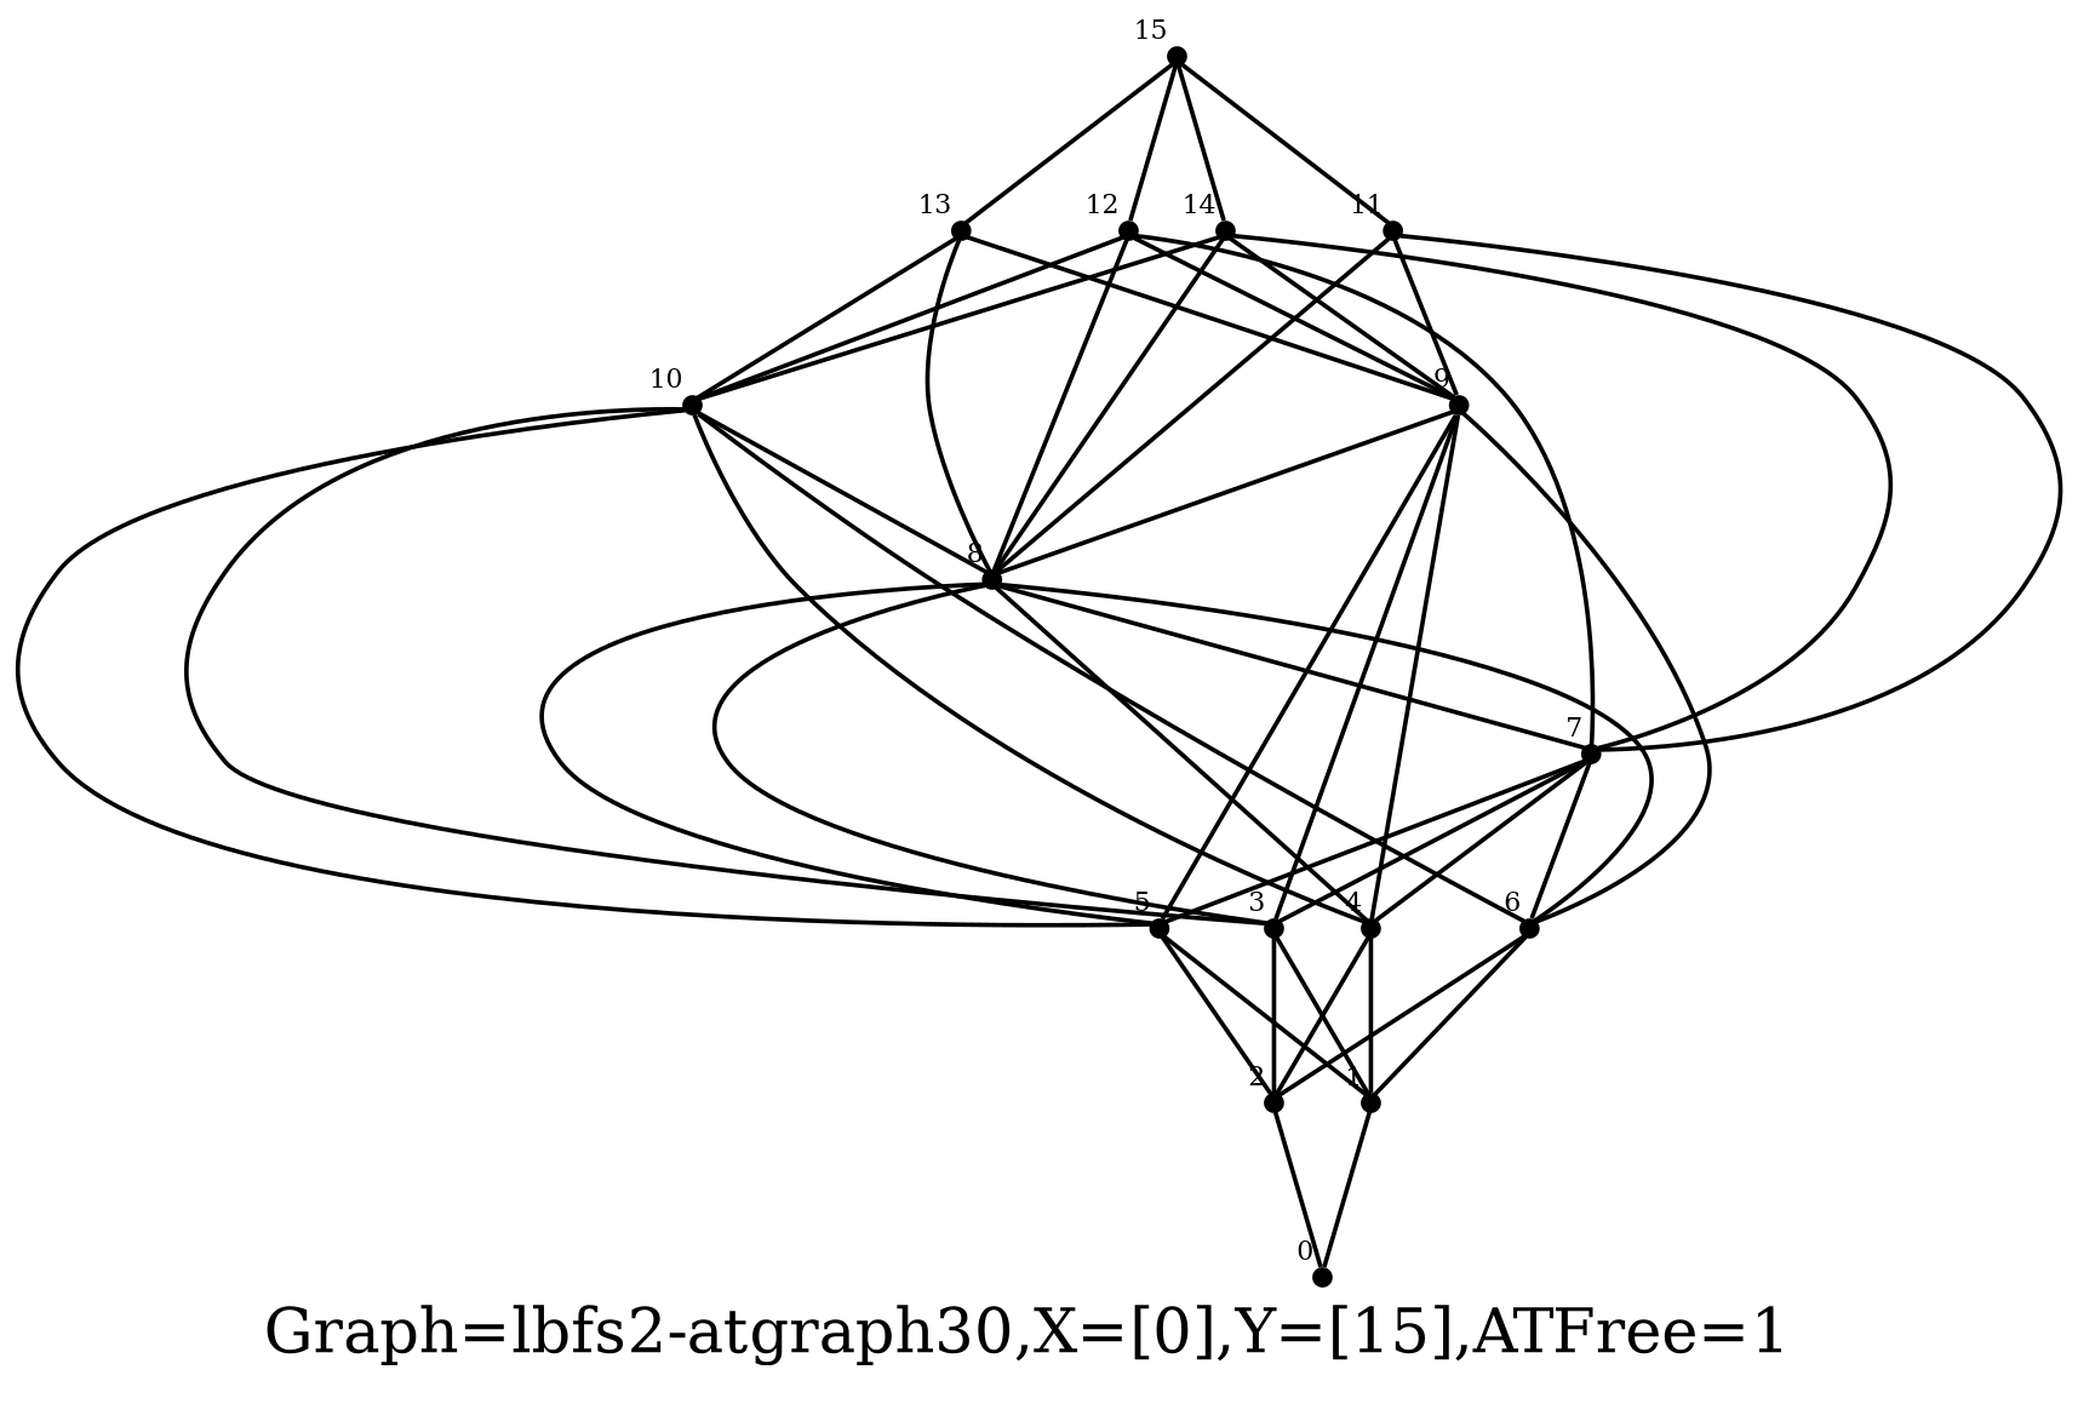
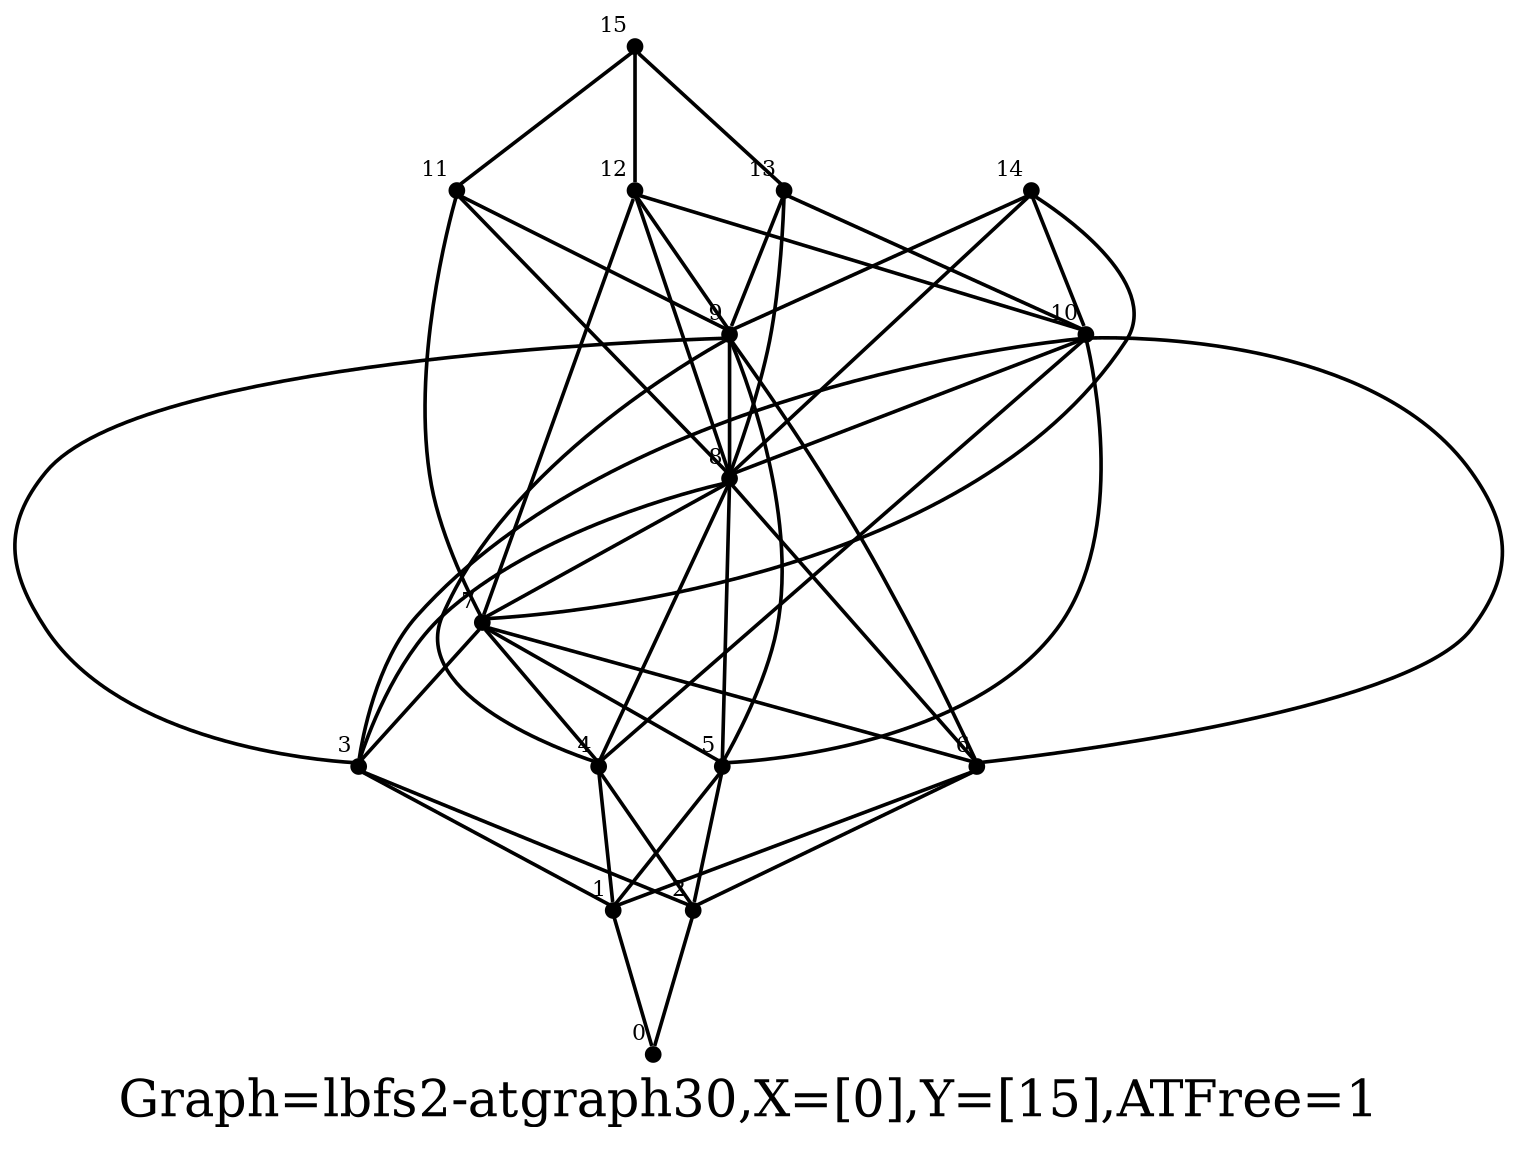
  graph {
    label="Graph=lbfs2-atgraph30,X=[0],Y=[15],ATFree=1 "
    labelloc=bottom
    node [fontsize=6 shape=point]
    0 [xlabel=0]
    1 [xlabel=1]
    2 [xlabel=2]
    3 [xlabel=3]
    4 [xlabel=4]
    5 [xlabel=5]
    6 [xlabel=6]
    7 [xlabel=7]
    8 [xlabel=8]
    9 [xlabel=9]
    10 [xlabel=10]
    11 [xlabel=11]
    12 [xlabel=12]
    13 [xlabel=13]
    14 [xlabel=14]
    15 [xlabel=15]
    1 -- 0
    2 -- 0
    3 -- 1
    3 -- 2
    4 -- 1
    4 -- 2
    5 -- 1
    5 -- 2
    6 -- 1
    6 -- 2
    7 -- 3
    7 -- 4
    7 -- 5
    7 -- 6
    8 -- 3
    8 -- 4
    8 -- 5
    8 -- 6
    8 -- 7
    9 -- 3
    9 -- 4
    9 -- 5
    9 -- 6
    9 -- 8
    10 -- 3
    10 -- 4
    10 -- 5
    10 -- 6
    10 -- 8
    11 -- 7
    11 -- 8
    11 -- 9
    12 -- 7
    12 -- 8
    12 -- 9
    12 -- 10
    13 -- 8
    13 -- 9
    13 -- 10
    14 -- 7
    14 -- 8
    14 -- 9
    14 -- 10
    15 -- 11
    15 -- 12
    15 -- 13
-   15 -- 14
  }
